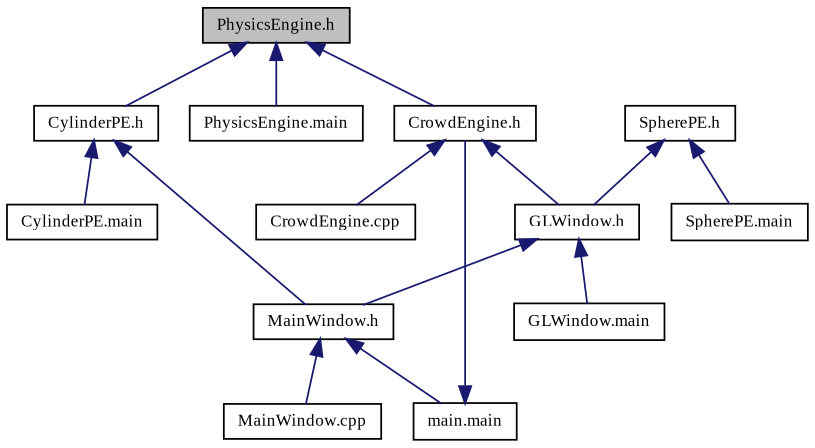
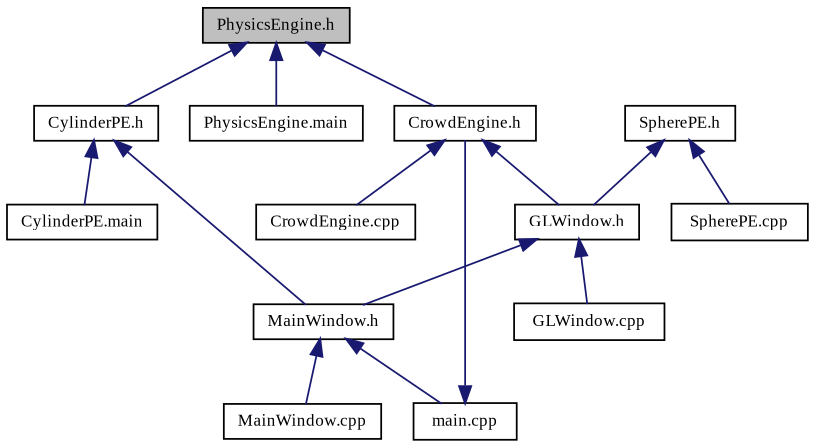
  digraph {
    fontname="Liberation Serif"
    node [color=black fillcolor=white fontname="Liberation Serif" fontsize=10 shape=record style=filled]
    edge [color=midnightblue dir=back fontname="Liberation Serif" fontsize=10 labelfontname=FreeSans labelfontsize=10 style=solid]
    n1 [fillcolor=grey75 fontcolor=black height=0.2 label="PhysicsEngine.h" width=0.4]
    n2 [height=0.2 label="PhysicsEngine.main" width=0.4]
    n3 [height=0.2 label="CrowdEngine.h" width=0.4]
    n4 [height=0.2 label="CylinderPE.h" width=0.4]
    n5 [height=0.2 label="CrowdEngine.cpp" width=0.4]
    n6 [height=0.2 label="GLWindow.h" width=0.4]
    n7 [height=0.2 label="MainWindow.h" width=0.4]
    n8 [height=0.2 label="CylinderPE.main" width=0.4]
    n9 [height=0.2 label="SpherePE.h" width=0.4]
-   n10 [height=0.2 label="SpherePE.main" width=0.4]
-   n11 [height=0.2 label="main.main" width=0.4]
-   n12 [height=0.2 label="GLWindow.main" width=0.4]
+   n10 [height=0.2 label="SpherePE.cpp" width=0.4]
+   n11 [height=0.2 label="main.cpp" width=0.4]
+   n12 [height=0.2 label="GLWindow.cpp" width=0.4]
    n13 [height=0.2 label="MainWindow.cpp" width=0.4]
    n1 -> n2
    n1 -> n3
    n1 -> n4
    n3 -> n5
    n3 -> n6
    n4 -> n7
    n4 -> n8
    n6 -> n7
    n6 -> n12
    n7 -> n11
    n7 -> n13
    n9 -> n6
    n9 -> n10
    n11 -> n3
  }
